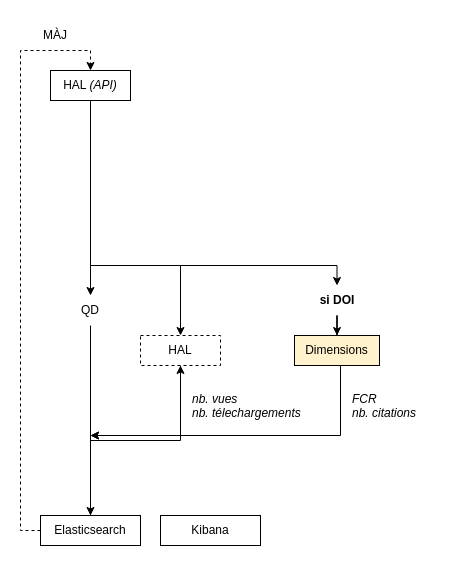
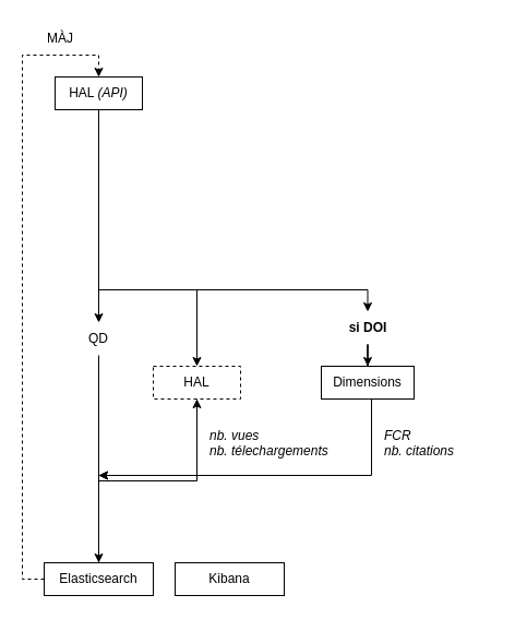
  <mxCell id="0" />
  <mxCell id="1" parent="0" />
  <mxCell id="2" style="edgeStyle=orthogonalEdgeStyle;rounded=0;orthogonalLoop=1;jettySize=auto;html=1;entryX=0.5;entryY=0;entryDx=0;entryDy=0;" parent="1" source="3" target="5" edge="1"><mxGeometry relative="1" as="geometry" /></mxCell>
  <mxCell id="3" value="HAL &lt;i&gt;(API)&lt;/i&gt;" style="rounded=0;whiteSpace=wrap;html=1;" parent="1" vertex="1"><mxGeometry x="50" y="70" width="80" height="30" as="geometry" /></mxCell>
  <mxCell id="4" style="edgeStyle=orthogonalEdgeStyle;rounded=0;orthogonalLoop=1;jettySize=auto;html=1;entryX=0.5;entryY=0;entryDx=0;entryDy=0;" parent="1" source="5" target="8" edge="1"><mxGeometry relative="1" as="geometry" /></mxCell>
  <mxCell id="5" value="QD" style="text;html=1;strokeColor=none;fillColor=none;align=center;verticalAlign=middle;whiteSpace=wrap;rounded=0;" parent="1" vertex="1"><mxGeometry x="60" y="295" width="60" height="30" as="geometry" /></mxCell>
  <mxCell id="6" style="edgeStyle=orthogonalEdgeStyle;rounded=0;orthogonalLoop=1;jettySize=auto;html=1;startArrow=none;startFill=0;endArrow=classic;endFill=1;" parent="1" source="8" target="17" edge="1"><mxGeometry relative="1" as="geometry" /></mxCell>
  <mxCell id="7" style="edgeStyle=orthogonalEdgeStyle;rounded=0;orthogonalLoop=1;jettySize=auto;html=1;entryX=0.5;entryY=0;entryDx=0;entryDy=0;dashed=1;startArrow=none;startFill=0;endArrow=classic;endFill=1;" parent="1" source="8" target="3" edge="1"><mxGeometry relative="1" as="geometry"><Array as="points"><mxPoint x="20" y="530" /><mxPoint x="20" y="50" /><mxPoint x="90" y="50" /></Array></mxGeometry></mxCell>
  <mxCell id="8" value="Elasticsearch" style="rounded=0;whiteSpace=wrap;html=1;" parent="1" vertex="1"><mxGeometry x="40" y="515" width="100" height="30" as="geometry" /></mxCell>
  <mxCell id="9" style="edgeStyle=orthogonalEdgeStyle;rounded=0;orthogonalLoop=1;jettySize=auto;html=1;endArrow=none;endFill=0;startArrow=classic;startFill=1;" parent="1" source="10" edge="1"><mxGeometry relative="1" as="geometry"><mxPoint x="90" y="275" as="targetPoint" /><Array as="points"><mxPoint x="337" y="265" /><mxPoint x="90" y="265" /></Array></mxGeometry></mxCell>
  <mxCell id="10" value="si DOI" style="text;html=1;strokeColor=none;fillColor=none;align=center;verticalAlign=middle;whiteSpace=wrap;rounded=0;fontStyle=1" parent="1" vertex="1"><mxGeometry x="306.5" y="285" width="60" height="30" as="geometry" /></mxCell>
  <mxCell id="11" style="edgeStyle=orthogonalEdgeStyle;rounded=0;orthogonalLoop=1;jettySize=auto;html=1;startArrow=classic;startFill=1;endArrow=none;endFill=0;" parent="1" source="13" target="10" edge="1"><mxGeometry relative="1" as="geometry" /></mxCell>
  <mxCell id="12" style="edgeStyle=orthogonalEdgeStyle;rounded=0;orthogonalLoop=1;jettySize=auto;html=1;startArrow=none;startFill=0;endArrow=classic;endFill=1;" parent="1" source="13" edge="1"><mxGeometry relative="1" as="geometry"><mxPoint x="90" y="435" as="targetPoint" /><Array as="points"><mxPoint x="340" y="435" /></Array></mxGeometry></mxCell>
- <mxCell id="13" value="Dimensions" style="rounded=0;whiteSpace=wrap;html=1;fillColor=#fff2cc;" parent="1" vertex="1"><mxGeometry x="294" y="335" width="85" height="30" as="geometry" /></mxCell>
+ <mxCell id="13" value="Dimensions" style="rounded=0;whiteSpace=wrap;html=1;" parent="1" vertex="1"><mxGeometry x="294" y="335" width="85" height="30" as="geometry" /></mxCell>
  <mxCell id="14" value="&lt;i&gt;FCR&lt;br&gt;nb. citations&lt;br&gt;&lt;br&gt;&lt;/i&gt;" style="text;html=1;strokeColor=none;fillColor=none;align=left;verticalAlign=top;whiteSpace=wrap;rounded=0;horizontal=1;" parent="1" vertex="1"><mxGeometry x="350" y="385" width="100" height="40" as="geometry" /></mxCell>
  <mxCell id="15" style="edgeStyle=orthogonalEdgeStyle;rounded=0;orthogonalLoop=1;jettySize=auto;html=1;startArrow=classic;startFill=1;endArrow=none;endFill=0;" parent="1" source="17" edge="1"><mxGeometry relative="1" as="geometry"><mxPoint x="90" y="275" as="targetPoint" /><Array as="points"><mxPoint x="180" y="265" /><mxPoint x="90" y="265" /></Array></mxGeometry></mxCell>
  <mxCell id="16" style="edgeStyle=orthogonalEdgeStyle;rounded=0;orthogonalLoop=1;jettySize=auto;html=1;startArrow=none;startFill=0;endArrow=classic;endFill=1;" parent="1" source="17" edge="1"><mxGeometry relative="1" as="geometry"><mxPoint x="90" y="435" as="targetPoint" /><Array as="points"><mxPoint x="180" y="435" /></Array></mxGeometry></mxCell>
  <mxCell id="17" value="HAL" style="rounded=0;whiteSpace=wrap;html=1;dashed=1;" parent="1" vertex="1"><mxGeometry x="140" y="335" width="80" height="30" as="geometry" /></mxCell>
  <mxCell id="18" value="&lt;i&gt;nb. vues&lt;br&gt;nb. télechargements&lt;br&gt;&lt;/i&gt;" style="text;html=1;strokeColor=none;fillColor=none;align=left;verticalAlign=top;whiteSpace=wrap;rounded=0;horizontal=1;" parent="1" vertex="1"><mxGeometry x="190" y="385" width="120" height="40" as="geometry" /></mxCell>
  <mxCell id="19" value="Kibana" style="rounded=0;whiteSpace=wrap;html=1;" parent="1" vertex="1"><mxGeometry x="160" y="515" width="100" height="30" as="geometry" /></mxCell>
  <mxCell id="20" value="MÀJ" style="text;html=1;strokeColor=none;fillColor=none;align=center;verticalAlign=middle;whiteSpace=wrap;rounded=0;fontFamily=Helvetica;fontSize=12;" parent="1" vertex="1"><mxGeometry x="20" y="20" width="70" height="30" as="geometry" /></mxCell>
